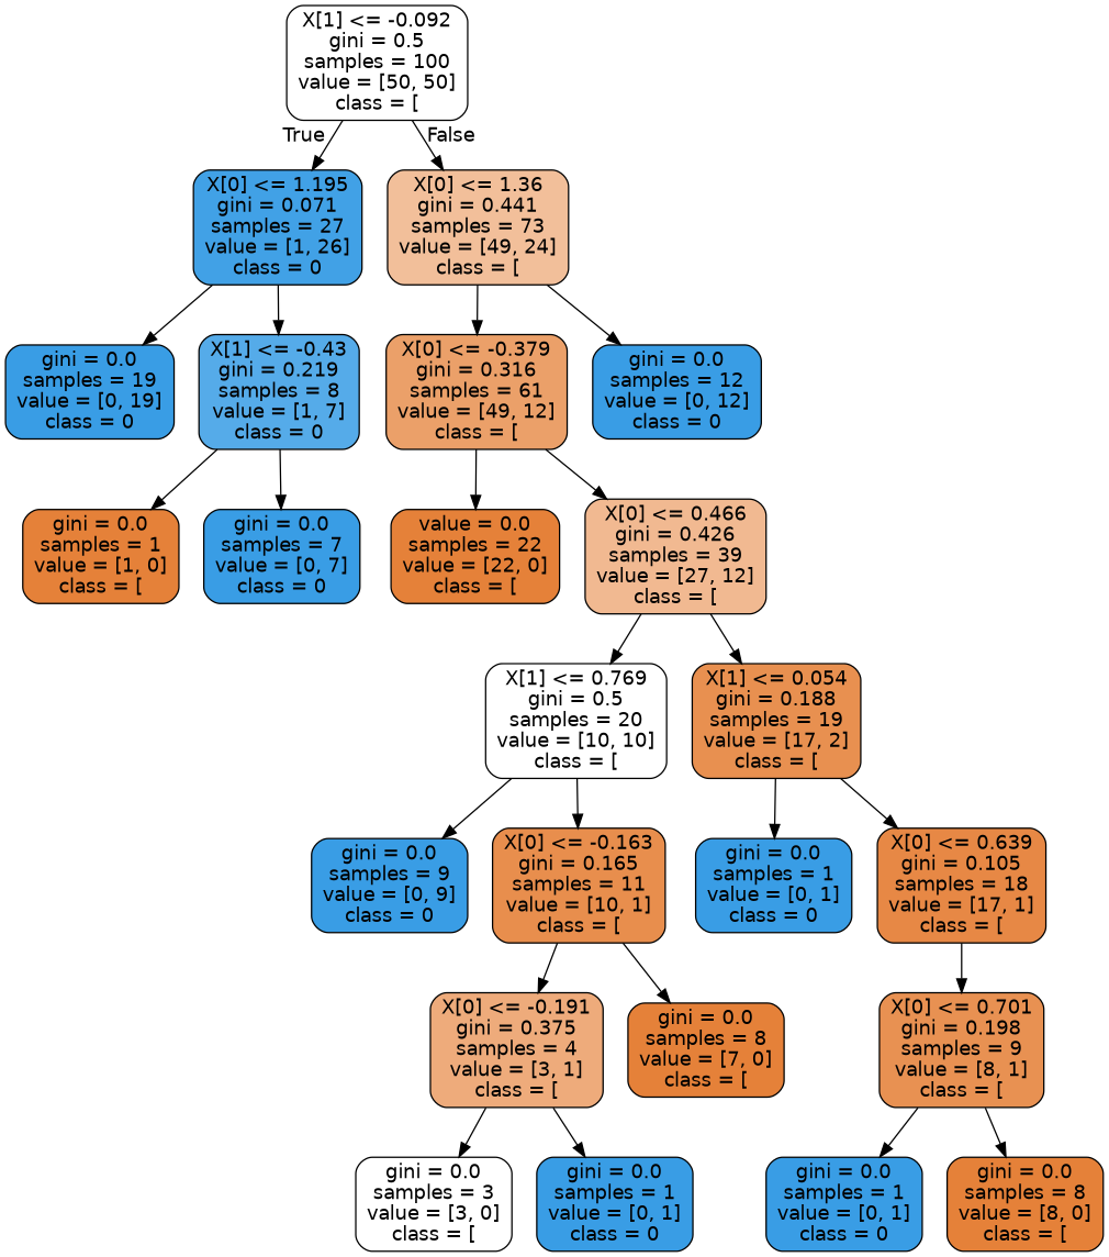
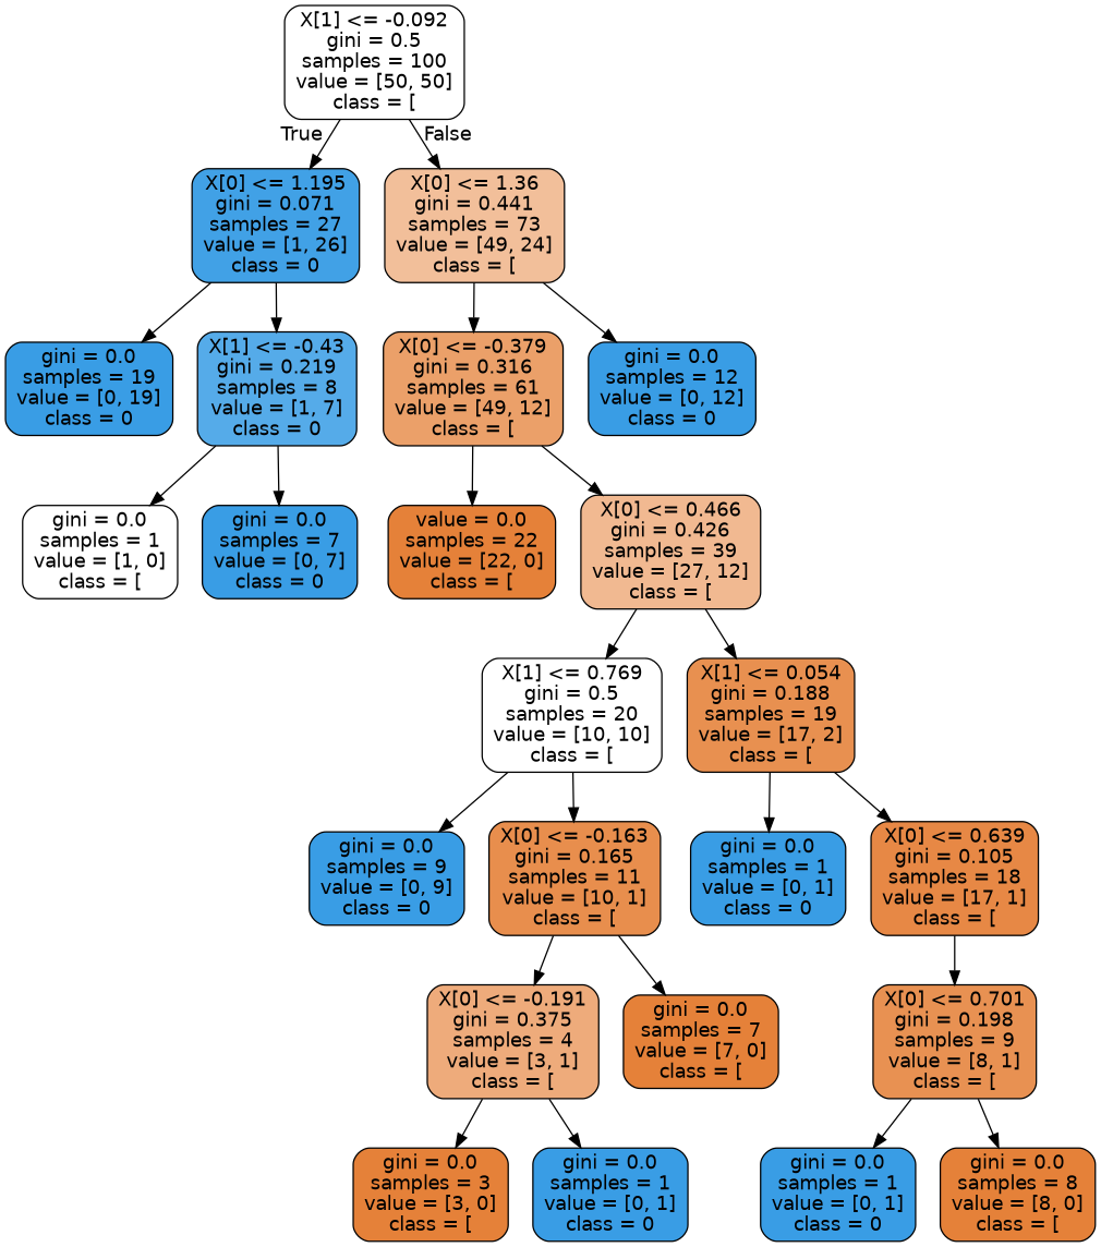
  digraph {
    node [color=black fillcolor="#399de5" fontname=helvetica shape=box style="filled, rounded"]
    edge [fontname=helvetica]
    n1 [fillcolor="#ffffff" label="X[1] <= -0.092\ngini = 0.5\nsamples = 100\nvalue = [50, 50]\nclass = ["]
    n2 [fillcolor="#41a1e6" label="X[0] <= 1.195\ngini = 0.071\nsamples = 27\nvalue = [1, 26]\nclass = 0"]
    n3 [fillcolor="#f2bf9a" label="X[0] <= 1.36\ngini = 0.441\nsamples = 73\nvalue = [49, 24]\nclass = ["]
    n4 [label="gini = 0.0\nsamples = 19\nvalue = [0, 19]\nclass = 0"]
    n5 [fillcolor="#55abe9" label="X[1] <= -0.43\ngini = 0.219\nsamples = 8\nvalue = [1, 7]\nclass = 0"]
    n6 [fillcolor="#eba069" label="X[0] <= -0.379\ngini = 0.316\nsamples = 61\nvalue = [49, 12]\nclass = ["]
    n7 [label="gini = 0.0\nsamples = 12\nvalue = [0, 12]\nclass = 0"]
-   n8 [fillcolor="#e58139" label="gini = 0.0\nsamples = 1\nvalue = [1, 0]\nclass = ["]
+   n8 [fillcolor="#ffffff" label="gini = 0.0\nsamples = 1\nvalue = [1, 0]\nclass = ["]
    n9 [label="gini = 0.0\nsamples = 7\nvalue = [0, 7]\nclass = 0"]
    n10 [fillcolor="#e58139" label="value = 0.0\nsamples = 22\nvalue = [22, 0]\nclass = ["]
    n11 [fillcolor="#f1b991" label="X[0] <= 0.466\ngini = 0.426\nsamples = 39\nvalue = [27, 12]\nclass = ["]
    n12 [fillcolor="#ffffff" label="X[1] <= 0.769\ngini = 0.5\nsamples = 20\nvalue = [10, 10]\nclass = ["]
    n13 [fillcolor="#e89050" label="X[1] <= 0.054\ngini = 0.188\nsamples = 19\nvalue = [17, 2]\nclass = ["]
    n14 [label="gini = 0.0\nsamples = 9\nvalue = [0, 9]\nclass = 0"]
    n15 [fillcolor="#e88e4d" label="X[0] <= -0.163\ngini = 0.165\nsamples = 11\nvalue = [10, 1]\nclass = ["]
    n16 [label="gini = 0.0\nsamples = 1\nvalue = [0, 1]\nclass = 0"]
    n17 [fillcolor="#e78845" label="X[0] <= 0.639\ngini = 0.105\nsamples = 18\nvalue = [17, 1]\nclass = ["]
    n18 [fillcolor="#eeab7b" label="X[0] <= -0.191\ngini = 0.375\nsamples = 4\nvalue = [3, 1]\nclass = ["]
-   n19 [fillcolor="#e58139" label="gini = 0.0\nsamples = 8\nvalue = [7, 0]\nclass = ["]
-   n20 [fillcolor="#ffffff" label="gini = 0.0\nsamples = 3\nvalue = [3, 0]\nclass = ["]
+   n19 [fillcolor="#e58139" label="gini = 0.0\nsamples = 7\nvalue = [7, 0]\nclass = ["]
+   n20 [fillcolor="#e58139" label="gini = 0.0\nsamples = 3\nvalue = [3, 0]\nclass = ["]
    n21 [label="gini = 0.0\nsamples = 1\nvalue = [0, 1]\nclass = 0"]
    n22 [fillcolor="#e89152" label="X[0] <= 0.701\ngini = 0.198\nsamples = 9\nvalue = [8, 1]\nclass = ["]
    n23 [label="gini = 0.0\nsamples = 1\nvalue = [0, 1]\nclass = 0"]
    n24 [fillcolor="#e58139" label="gini = 0.0\nsamples = 8\nvalue = [8, 0]\nclass = ["]
    n1 -> n2 [headlabel=True labelangle=45 labeldistance=2.5]
    n1 -> n3 [headlabel=False labelangle=-45 labeldistance=2.5]
    n2 -> n4
    n2 -> n5
    n3 -> n6
    n3 -> n7
    n5 -> n8
    n5 -> n9
    n6 -> n10
    n6 -> n11
    n11 -> n12
    n11 -> n13
    n12 -> n14
    n12 -> n15
    n13 -> n16
    n13 -> n17
    n15 -> n18
    n15 -> n19
    n17 -> n22
    n18 -> n20
    n18 -> n21
    n22 -> n23
    n22 -> n24
  }
